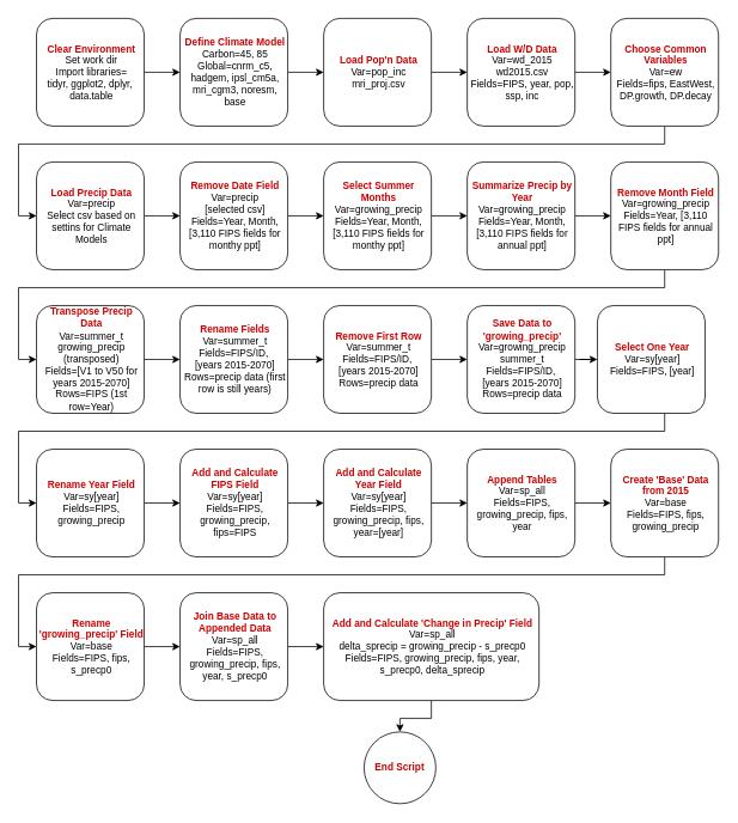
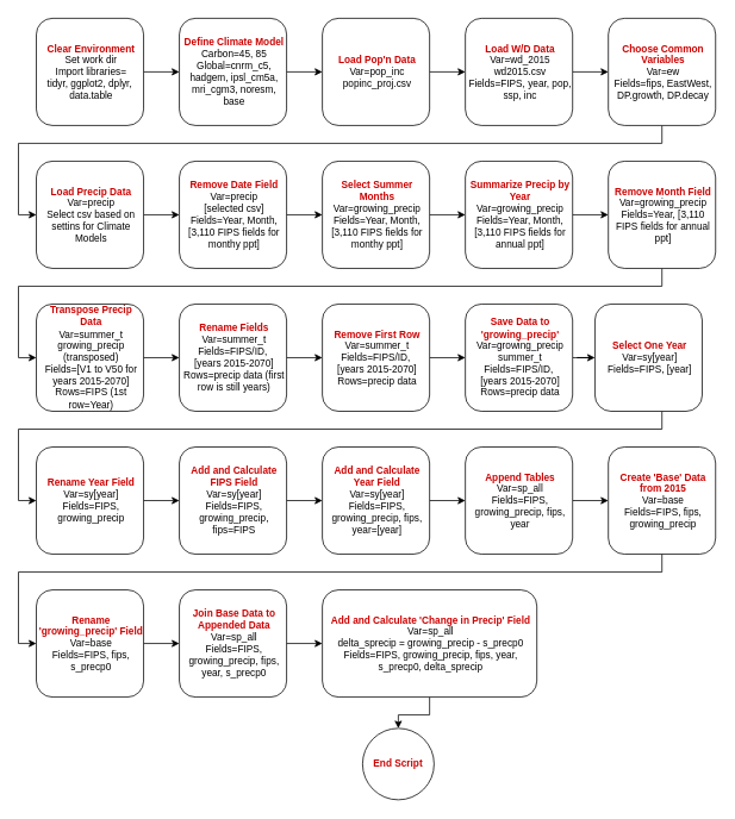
  <mxCell id="0" />
  <mxCell id="1" parent="0" />
  <mxCell id="2" value="" style="edgeStyle=orthogonalEdgeStyle;rounded=0;orthogonalLoop=1;jettySize=auto;html=1;" edge="1" parent="1" source="3" target="5"><mxGeometry relative="1" as="geometry" /></mxCell>
  <mxCell id="3" value="&lt;b style=&quot;font-size: 11px&quot;&gt;&lt;font color=&quot;#cc0000&quot; style=&quot;font-size: 11px&quot;&gt;Clear Environment&lt;/font&gt;&lt;/b&gt;&lt;br style=&quot;font-size: 11px&quot;&gt;Set work dir&lt;br&gt;Import libraries=&lt;br&gt;tidyr,&amp;nbsp;ggplot2,&amp;nbsp;dplyr,&amp;nbsp;&lt;br&gt;data.table" style="rounded=1;whiteSpace=wrap;html=1;perimeterSpacing=0;spacing=0;fontSize=11;spacingTop=1;spacingLeft=4;spacingBottom=1;spacingRight=1;labelPosition=center;verticalLabelPosition=middle;align=center;verticalAlign=middle;" vertex="1" parent="1"><mxGeometry x="40" y="20" width="120" height="120" as="geometry" /></mxCell>
  <mxCell id="4" value="" style="edgeStyle=orthogonalEdgeStyle;rounded=0;orthogonalLoop=1;jettySize=auto;html=1;" edge="1" parent="1" source="5" target="7"><mxGeometry relative="1" as="geometry" /></mxCell>
  <mxCell id="5" value="&lt;b style=&quot;font-size: 11px&quot;&gt;&lt;font color=&quot;#cc0000&quot; style=&quot;font-size: 11px&quot;&gt;Define Climate Model&lt;/font&gt;&lt;/b&gt;&lt;br style=&quot;font-size: 11px&quot;&gt;Carbon=45, 85&lt;br&gt;Global=cnrm_c5, hadgem, ipsl_cm5a, mri_cgm3, noresm, base" style="rounded=1;whiteSpace=wrap;html=1;perimeterSpacing=0;spacing=0;fontSize=11;spacingTop=1;spacingLeft=4;spacingBottom=1;spacingRight=1;labelPosition=center;verticalLabelPosition=middle;align=center;verticalAlign=middle;" vertex="1" parent="1"><mxGeometry x="200" y="20" width="120" height="120" as="geometry" /></mxCell>
  <mxCell id="6" value="" style="edgeStyle=orthogonalEdgeStyle;rounded=0;orthogonalLoop=1;jettySize=auto;html=1;" edge="1" parent="1" source="7" target="9"><mxGeometry relative="1" as="geometry" /></mxCell>
- <mxCell id="7" value="&lt;font color=&quot;#cc0000&quot;&gt;&lt;b&gt;Load Pop'n Data&lt;br&gt;&lt;/b&gt;&lt;/font&gt;Var=pop_inc&lt;br&gt;mri_proj.csv" style="rounded=1;whiteSpace=wrap;html=1;perimeterSpacing=0;spacing=0;fontSize=11;spacingTop=1;spacingLeft=4;spacingBottom=1;spacingRight=1;labelPosition=center;verticalLabelPosition=middle;align=center;verticalAlign=middle;" vertex="1" parent="1"><mxGeometry x="360" y="20" width="120" height="120" as="geometry" /></mxCell>
+ <mxCell id="7" value="&lt;font color=&quot;#cc0000&quot;&gt;&lt;b&gt;Load Pop'n Data&lt;br&gt;&lt;/b&gt;&lt;/font&gt;Var=pop_inc&lt;br&gt;popinc_proj.csv" style="rounded=1;whiteSpace=wrap;html=1;perimeterSpacing=0;spacing=0;fontSize=11;spacingTop=1;spacingLeft=4;spacingBottom=1;spacingRight=1;labelPosition=center;verticalLabelPosition=middle;align=center;verticalAlign=middle;" vertex="1" parent="1"><mxGeometry x="360" y="20" width="120" height="120" as="geometry" /></mxCell>
  <mxCell id="8" value="" style="edgeStyle=orthogonalEdgeStyle;rounded=0;orthogonalLoop=1;jettySize=auto;html=1;" edge="1" parent="1" source="9" target="11"><mxGeometry relative="1" as="geometry" /></mxCell>
  <mxCell id="9" value="&lt;b style=&quot;font-size: 11px&quot;&gt;&lt;font color=&quot;#cc0000&quot; style=&quot;font-size: 11px&quot;&gt;Load W/D Data&lt;/font&gt;&lt;/b&gt;&lt;br style=&quot;font-size: 11px&quot;&gt;Var=wd_2015&lt;br&gt;wd2015.csv&lt;br&gt;Fields=FIPS, year, pop, ssp, inc" style="rounded=1;whiteSpace=wrap;html=1;perimeterSpacing=0;spacing=0;fontSize=11;spacingTop=1;spacingLeft=4;spacingBottom=1;spacingRight=1;labelPosition=center;verticalLabelPosition=middle;align=center;verticalAlign=middle;" vertex="1" parent="1"><mxGeometry x="520" y="20" width="120" height="120" as="geometry" /></mxCell>
  <mxCell id="10" style="edgeStyle=orthogonalEdgeStyle;rounded=0;orthogonalLoop=1;jettySize=auto;html=1;entryX=0;entryY=0.5;entryDx=0;entryDy=0;" edge="1" parent="1" source="11" target="13"><mxGeometry relative="1" as="geometry"><Array as="points"><mxPoint x="740" y="160" /><mxPoint x="20" y="160" /><mxPoint x="20" y="240" /></Array></mxGeometry></mxCell>
  <mxCell id="11" value="&lt;b style=&quot;font-size: 11px&quot;&gt;&lt;font color=&quot;#cc0000&quot; style=&quot;font-size: 11px&quot;&gt;Choose Common Variables&lt;/font&gt;&lt;/b&gt;&lt;br style=&quot;font-size: 11px&quot;&gt;Var=ew&lt;br&gt;Fields=fips, EastWest, DP.growth, DP.decay" style="rounded=1;whiteSpace=wrap;html=1;perimeterSpacing=0;spacing=0;fontSize=11;spacingTop=1;spacingLeft=4;spacingBottom=1;spacingRight=1;labelPosition=center;verticalLabelPosition=middle;align=center;verticalAlign=middle;" vertex="1" parent="1"><mxGeometry x="680" y="20" width="120" height="120" as="geometry" /></mxCell>
  <mxCell id="12" value="" style="edgeStyle=orthogonalEdgeStyle;rounded=0;orthogonalLoop=1;jettySize=auto;html=1;" edge="1" parent="1" source="13" target="15"><mxGeometry relative="1" as="geometry" /></mxCell>
  <mxCell id="13" value="&lt;b style=&quot;font-size: 11px&quot;&gt;&lt;font color=&quot;#cc0000&quot; style=&quot;font-size: 11px&quot;&gt;Load Precip Data&lt;/font&gt;&lt;/b&gt;&lt;br style=&quot;font-size: 11px&quot;&gt;Var=precip&lt;br&gt;Select csv based on settins for Climate Models" style="rounded=1;whiteSpace=wrap;html=1;perimeterSpacing=0;spacing=0;fontSize=11;spacingTop=1;spacingLeft=4;spacingBottom=1;spacingRight=1;labelPosition=center;verticalLabelPosition=middle;align=center;verticalAlign=middle;" vertex="1" parent="1"><mxGeometry x="40" y="180" width="120" height="120" as="geometry" /></mxCell>
  <mxCell id="14" value="" style="edgeStyle=orthogonalEdgeStyle;rounded=0;orthogonalLoop=1;jettySize=auto;html=1;" edge="1" parent="1" source="15" target="17"><mxGeometry relative="1" as="geometry" /></mxCell>
  <mxCell id="15" value="&lt;b style=&quot;font-size: 11px&quot;&gt;&lt;font color=&quot;#cc0000&quot; style=&quot;font-size: 11px&quot;&gt;Remove Date Field&lt;/font&gt;&lt;/b&gt;&lt;br style=&quot;font-size: 11px&quot;&gt;Var=precip&lt;br&gt;[selected csv]&lt;br&gt;Fields=Year, Month, [3,110 FIPS fields for monthy ppt]" style="rounded=1;whiteSpace=wrap;html=1;perimeterSpacing=0;spacing=0;fontSize=11;spacingTop=1;spacingLeft=4;spacingBottom=1;spacingRight=1;labelPosition=center;verticalLabelPosition=middle;align=center;verticalAlign=middle;" vertex="1" parent="1"><mxGeometry x="200" y="180" width="120" height="120" as="geometry" /></mxCell>
  <mxCell id="16" value="" style="edgeStyle=orthogonalEdgeStyle;rounded=0;orthogonalLoop=1;jettySize=auto;html=1;" edge="1" parent="1" source="17" target="19"><mxGeometry relative="1" as="geometry" /></mxCell>
  <mxCell id="17" value="&lt;b style=&quot;font-size: 11px&quot;&gt;&lt;font color=&quot;#cc0000&quot; style=&quot;font-size: 11px&quot;&gt;Select Summer Months&lt;/font&gt;&lt;/b&gt;&lt;br style=&quot;font-size: 11px&quot;&gt;Var=growing_precip&lt;br&gt;Fields=Year, Month, [3,110 FIPS fields&amp;nbsp;for monthy ppt]" style="rounded=1;whiteSpace=wrap;html=1;perimeterSpacing=0;spacing=0;fontSize=11;spacingTop=1;spacingLeft=4;spacingBottom=1;spacingRight=1;labelPosition=center;verticalLabelPosition=middle;align=center;verticalAlign=middle;" vertex="1" parent="1"><mxGeometry x="360" y="180" width="120" height="120" as="geometry" /></mxCell>
  <mxCell id="18" value="" style="edgeStyle=orthogonalEdgeStyle;rounded=0;orthogonalLoop=1;jettySize=auto;html=1;" edge="1" parent="1" source="19" target="21"><mxGeometry relative="1" as="geometry" /></mxCell>
  <mxCell id="19" value="&lt;b style=&quot;font-size: 11px&quot;&gt;&lt;font color=&quot;#cc0000&quot; style=&quot;font-size: 11px&quot;&gt;Summarize Precip by Year&lt;/font&gt;&lt;/b&gt;&lt;br style=&quot;font-size: 11px&quot;&gt;Var=growing_precip&lt;br&gt;Fields=Year, Month, [3,110 FIPS fields&amp;nbsp;for annual ppt]" style="rounded=1;whiteSpace=wrap;html=1;perimeterSpacing=0;spacing=0;fontSize=11;spacingTop=1;spacingLeft=4;spacingBottom=1;spacingRight=1;labelPosition=center;verticalLabelPosition=middle;align=center;verticalAlign=middle;" vertex="1" parent="1"><mxGeometry x="520" y="180" width="120" height="120" as="geometry" /></mxCell>
  <mxCell id="20" style="edgeStyle=orthogonalEdgeStyle;rounded=0;orthogonalLoop=1;jettySize=auto;html=1;entryX=0;entryY=0.5;entryDx=0;entryDy=0;" edge="1" parent="1" source="21" target="23"><mxGeometry relative="1" as="geometry"><Array as="points"><mxPoint x="740" y="320" /><mxPoint x="20" y="320" /><mxPoint x="20" y="400" /></Array></mxGeometry></mxCell>
  <mxCell id="21" value="&lt;b style=&quot;font-size: 11px&quot;&gt;&lt;font color=&quot;#cc0000&quot; style=&quot;font-size: 11px&quot;&gt;Remove Month Field&lt;/font&gt;&lt;/b&gt;&lt;br style=&quot;font-size: 11px&quot;&gt;Var=growing_precip&lt;br&gt;Fields=Year, [3,110 FIPS fields&amp;nbsp;for annual ppt]" style="rounded=1;whiteSpace=wrap;html=1;perimeterSpacing=0;spacing=0;fontSize=11;spacingTop=1;spacingLeft=4;spacingBottom=1;spacingRight=1;labelPosition=center;verticalLabelPosition=middle;align=center;verticalAlign=middle;" vertex="1" parent="1"><mxGeometry x="680" y="180" width="120" height="120" as="geometry" /></mxCell>
  <mxCell id="22" value="" style="edgeStyle=orthogonalEdgeStyle;rounded=0;orthogonalLoop=1;jettySize=auto;html=1;" edge="1" parent="1" source="23" target="25"><mxGeometry relative="1" as="geometry" /></mxCell>
  <mxCell id="23" value="&lt;b style=&quot;font-size: 11px&quot;&gt;&lt;font color=&quot;#cc0000&quot; style=&quot;font-size: 11px&quot;&gt;Transpose Precip Data&lt;/font&gt;&lt;/b&gt;&lt;br style=&quot;font-size: 11px&quot;&gt;Var=summer_t&lt;br&gt;growing_precip (transposed)&lt;br&gt;Fields=[V1 to V50 for years 2015-2070]&lt;br&gt;Rows=FIPS (1st row=Year)" style="rounded=1;whiteSpace=wrap;html=1;perimeterSpacing=0;spacing=0;fontSize=11;spacingTop=1;spacingLeft=4;spacingBottom=1;spacingRight=1;labelPosition=center;verticalLabelPosition=middle;align=center;verticalAlign=middle;" vertex="1" parent="1"><mxGeometry x="40" y="340" width="120" height="120" as="geometry" /></mxCell>
  <mxCell id="24" value="" style="edgeStyle=orthogonalEdgeStyle;rounded=0;orthogonalLoop=1;jettySize=auto;html=1;" edge="1" parent="1" source="25" target="27"><mxGeometry relative="1" as="geometry" /></mxCell>
  <mxCell id="25" value="&lt;font color=&quot;#cc0000&quot;&gt;&lt;b&gt;Rename Fields&lt;br&gt;&lt;/b&gt;&lt;/font&gt;Var=summer_t&lt;br&gt;Fields=FIPS/ID,&amp;nbsp;&lt;br&gt;[years 2015-2070]&lt;br&gt;Rows=precip data (first row is still years)" style="rounded=1;whiteSpace=wrap;html=1;perimeterSpacing=0;spacing=0;fontSize=11;spacingTop=1;spacingLeft=4;spacingBottom=1;spacingRight=1;labelPosition=center;verticalLabelPosition=middle;align=center;verticalAlign=middle;" vertex="1" parent="1"><mxGeometry x="200" y="340" width="120" height="120" as="geometry" /></mxCell>
  <mxCell id="26" value="" style="edgeStyle=orthogonalEdgeStyle;rounded=0;orthogonalLoop=1;jettySize=auto;html=1;" edge="1" parent="1" source="27" target="29"><mxGeometry relative="1" as="geometry" /></mxCell>
  <mxCell id="27" value="&lt;font color=&quot;#cc0000&quot;&gt;&lt;b&gt;Remove First Row&lt;br&gt;&lt;/b&gt;&lt;/font&gt;Var=summer_t&lt;br&gt;Fields=FIPS/ID,&amp;nbsp;&lt;br&gt;[years 2015-2070]&lt;br&gt;Rows=precip data" style="rounded=1;whiteSpace=wrap;html=1;perimeterSpacing=0;spacing=0;fontSize=11;spacingTop=1;spacingLeft=4;spacingBottom=1;spacingRight=1;labelPosition=center;verticalLabelPosition=middle;align=center;verticalAlign=middle;" vertex="1" parent="1"><mxGeometry x="360" y="340" width="120" height="120" as="geometry" /></mxCell>
  <mxCell id="28" value="" style="edgeStyle=orthogonalEdgeStyle;rounded=0;orthogonalLoop=1;jettySize=auto;html=1;" edge="1" parent="1" source="29" target="31"><mxGeometry relative="1" as="geometry" /></mxCell>
  <mxCell id="29" value="&lt;font color=&quot;#cc0000&quot;&gt;&lt;b&gt;Save Data to 'growing_precip'&lt;br&gt;&lt;/b&gt;&lt;/font&gt;Var=growing_precip&lt;br&gt;summer_t&lt;br&gt;Fields=FIPS/ID,&amp;nbsp;&lt;br&gt;[years 2015-2070]&lt;br&gt;Rows=precip data" style="rounded=1;whiteSpace=wrap;html=1;perimeterSpacing=0;spacing=0;fontSize=11;spacingTop=1;spacingLeft=4;spacingBottom=1;spacingRight=1;labelPosition=center;verticalLabelPosition=middle;align=center;verticalAlign=middle;" vertex="1" parent="1"><mxGeometry x="520" y="340" width="120" height="120" as="geometry" /></mxCell>
  <mxCell id="30" style="edgeStyle=orthogonalEdgeStyle;rounded=0;orthogonalLoop=1;jettySize=auto;html=1;entryX=0;entryY=0.5;entryDx=0;entryDy=0;" edge="1" parent="1" source="31" target="33"><mxGeometry relative="1" as="geometry"><Array as="points"><mxPoint x="740" y="480" /><mxPoint x="20" y="480" /><mxPoint x="20" y="560" /></Array></mxGeometry></mxCell>
  <mxCell id="31" value="&lt;b style=&quot;font-size: 11px&quot;&gt;&lt;font color=&quot;#cc0000&quot; style=&quot;font-size: 11px&quot;&gt;Select One Year&lt;/font&gt;&lt;/b&gt;&lt;br style=&quot;font-size: 11px&quot;&gt;Var=sy[year]&lt;br&gt;Fields=FIPS, [year]" style="rounded=1;whiteSpace=wrap;html=1;perimeterSpacing=0;spacing=0;fontSize=11;spacingTop=1;spacingLeft=4;spacingBottom=1;spacingRight=1;labelPosition=center;verticalLabelPosition=middle;align=center;verticalAlign=middle;" vertex="1" parent="1"><mxGeometry x="665" y="340" width="120" height="120" as="geometry" /></mxCell>
  <mxCell id="32" value="" style="edgeStyle=orthogonalEdgeStyle;rounded=0;orthogonalLoop=1;jettySize=auto;html=1;" edge="1" parent="1" source="33" target="35"><mxGeometry relative="1" as="geometry" /></mxCell>
  <mxCell id="33" value="&lt;font color=&quot;#cc0000&quot;&gt;&lt;b&gt;Rename Year Field&lt;br&gt;&lt;/b&gt;&lt;/font&gt;Var=sy[year]&lt;br&gt;Fields=FIPS, growing_precip" style="rounded=1;whiteSpace=wrap;html=1;perimeterSpacing=0;spacing=0;fontSize=11;spacingTop=1;spacingLeft=4;spacingBottom=1;spacingRight=1;labelPosition=center;verticalLabelPosition=middle;align=center;verticalAlign=middle;" vertex="1" parent="1"><mxGeometry x="40" y="500" width="120" height="120" as="geometry" /></mxCell>
  <mxCell id="34" value="" style="edgeStyle=orthogonalEdgeStyle;rounded=0;orthogonalLoop=1;jettySize=auto;html=1;" edge="1" parent="1" source="35" target="37"><mxGeometry relative="1" as="geometry" /></mxCell>
  <mxCell id="35" value="&lt;b style=&quot;font-size: 11px&quot;&gt;&lt;font color=&quot;#cc0000&quot; style=&quot;font-size: 11px&quot;&gt;Add and Calculate FIPS Field&lt;/font&gt;&lt;/b&gt;&lt;br style=&quot;font-size: 11px&quot;&gt;Var=sy[year]&lt;br&gt;Fields=FIPS, growing_precip, fips=FIPS" style="rounded=1;whiteSpace=wrap;html=1;perimeterSpacing=0;spacing=0;fontSize=11;spacingTop=1;spacingLeft=4;spacingBottom=1;spacingRight=1;labelPosition=center;verticalLabelPosition=middle;align=center;verticalAlign=middle;" vertex="1" parent="1"><mxGeometry x="200" y="500" width="120" height="120" as="geometry" /></mxCell>
  <mxCell id="36" value="" style="edgeStyle=orthogonalEdgeStyle;rounded=0;orthogonalLoop=1;jettySize=auto;html=1;" edge="1" parent="1" source="37" target="39"><mxGeometry relative="1" as="geometry" /></mxCell>
  <mxCell id="37" value="&lt;b&gt;&lt;font color=&quot;#cc0000&quot;&gt;Add and Calculate Year Field&lt;/font&gt;&lt;/b&gt;&lt;br&gt;Var=sy[year]&lt;br&gt;Fields=FIPS, growing_precip, fips, year=[year]" style="rounded=1;whiteSpace=wrap;html=1;perimeterSpacing=0;spacing=0;fontSize=11;spacingTop=1;spacingLeft=4;spacingBottom=1;spacingRight=1;labelPosition=center;verticalLabelPosition=middle;align=center;verticalAlign=middle;" vertex="1" parent="1"><mxGeometry x="360" y="500" width="120" height="120" as="geometry" /></mxCell>
  <mxCell id="38" value="" style="edgeStyle=orthogonalEdgeStyle;rounded=0;orthogonalLoop=1;jettySize=auto;html=1;" edge="1" parent="1" source="39" target="41"><mxGeometry relative="1" as="geometry" /></mxCell>
  <mxCell id="39" value="&lt;font color=&quot;#cc0000&quot;&gt;&lt;b&gt;Append Tables&lt;br&gt;&lt;/b&gt;&lt;/font&gt;Var=sp_all&lt;br&gt;Fields=FIPS, growing_precip, fips, year" style="rounded=1;whiteSpace=wrap;html=1;perimeterSpacing=0;spacing=0;fontSize=11;spacingTop=1;spacingLeft=4;spacingBottom=1;spacingRight=1;labelPosition=center;verticalLabelPosition=middle;align=center;verticalAlign=middle;" vertex="1" parent="1"><mxGeometry x="520" y="500" width="120" height="120" as="geometry" /></mxCell>
  <mxCell id="40" value="" style="edgeStyle=orthogonalEdgeStyle;rounded=0;orthogonalLoop=1;jettySize=auto;html=1;" edge="1" parent="1" source="41" target="43"><mxGeometry relative="1" as="geometry"><Array as="points"><mxPoint x="740" y="640" /><mxPoint x="20" y="640" /><mxPoint x="20" y="720" /></Array></mxGeometry></mxCell>
  <mxCell id="41" value="&lt;font color=&quot;#cc0000&quot;&gt;&lt;b&gt;Create 'Base' Data from 2015&lt;br&gt;&lt;/b&gt;&lt;/font&gt;Var=base&lt;br&gt;Fields=FIPS, fips, growing_precip" style="rounded=1;whiteSpace=wrap;html=1;perimeterSpacing=0;spacing=0;fontSize=11;spacingTop=1;spacingLeft=4;spacingBottom=1;spacingRight=1;labelPosition=center;verticalLabelPosition=middle;align=center;verticalAlign=middle;" vertex="1" parent="1"><mxGeometry x="680" y="500" width="120" height="120" as="geometry" /></mxCell>
  <mxCell id="42" value="" style="edgeStyle=orthogonalEdgeStyle;rounded=0;orthogonalLoop=1;jettySize=auto;html=1;" edge="1" parent="1" source="43" target="45"><mxGeometry relative="1" as="geometry" /></mxCell>
  <mxCell id="43" value="&lt;font color=&quot;#cc0000&quot;&gt;&lt;b&gt;Rename 'growing_precip' Field&lt;br&gt;&lt;/b&gt;&lt;/font&gt;Var=base&lt;br&gt;Fields=FIPS, fips, s_precp0" style="rounded=1;whiteSpace=wrap;html=1;perimeterSpacing=0;spacing=0;fontSize=11;spacingTop=1;spacingLeft=4;spacingBottom=1;spacingRight=1;labelPosition=center;verticalLabelPosition=middle;align=center;verticalAlign=middle;" vertex="1" parent="1"><mxGeometry x="40" y="660" width="120" height="120" as="geometry" /></mxCell>
  <mxCell id="44" value="" style="edgeStyle=orthogonalEdgeStyle;rounded=0;orthogonalLoop=1;jettySize=auto;html=1;" edge="1" parent="1" source="45" target="47"><mxGeometry relative="1" as="geometry" /></mxCell>
  <mxCell id="45" value="&lt;font color=&quot;#cc0000&quot;&gt;&lt;b&gt;Join Base Data to Appended Data&lt;br&gt;&lt;/b&gt;&lt;/font&gt;Var=sp_all&lt;br&gt;Fields=FIPS, growing_precip, fips, year, s_precp0" style="rounded=1;whiteSpace=wrap;html=1;perimeterSpacing=0;spacing=0;fontSize=11;spacingTop=1;spacingLeft=4;spacingBottom=1;spacingRight=1;labelPosition=center;verticalLabelPosition=middle;align=center;verticalAlign=middle;" vertex="1" parent="1"><mxGeometry x="200" y="660" width="120" height="120" as="geometry" /></mxCell>
  <mxCell id="46" value="" style="edgeStyle=orthogonalEdgeStyle;rounded=0;orthogonalLoop=1;jettySize=auto;html=1;" edge="1" parent="1" source="47" target="48"><mxGeometry relative="1" as="geometry" /></mxCell>
  <mxCell id="47" value="&lt;font color=&quot;#cc0000&quot;&gt;&lt;b&gt;Add and Calculate 'Change in Precip' Field&lt;br&gt;&lt;/b&gt;&lt;/font&gt;Var=sp_all&lt;br&gt;delta_sprecip = growing_precip - s_precp0&lt;br&gt;Fields=FIPS, growing_precip, fips, year, s_precp0,&amp;nbsp;delta_sprecip" style="rounded=1;whiteSpace=wrap;html=1;perimeterSpacing=0;spacing=0;fontSize=11;spacingTop=1;spacingLeft=4;spacingBottom=1;spacingRight=1;labelPosition=center;verticalLabelPosition=middle;align=center;verticalAlign=middle;" vertex="1" parent="1"><mxGeometry x="360" y="660" width="240" height="120" as="geometry" /></mxCell>
  <mxCell id="48" value="&lt;b style=&quot;color: rgb(204 , 0 , 0) ; font-size: 11px&quot;&gt;End Script&lt;br&gt;&lt;/b&gt;" style="ellipse;whiteSpace=wrap;html=1;aspect=fixed;" vertex="1" parent="1"><mxGeometry x="405" y="815" width="80" height="80" as="geometry" /></mxCell>
